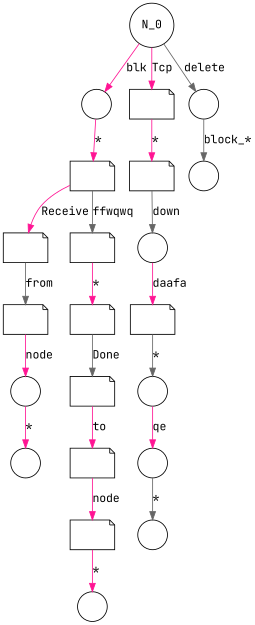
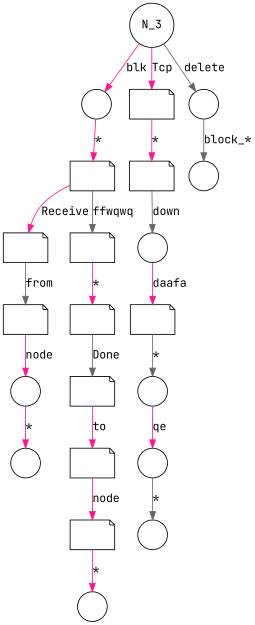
  strict digraph {
    fontname="JetBrains Mono"
    node [shape=circle fontname="JetBrains Mono"]
    edge [color=deeppink fontname="JetBrains Mono"]
    n1 [label=" "]
    n2 [label=" " shape=note]
-   N_0
+   N_0 [label=N_3]
    n4 [label=" " shape=note]
    n5 [label=" "]
    n6 [label=" " shape=note]
    n7 [label=" " shape=note]
    n8 [label=" " shape=note]
    n9 [label=" "]
    n10 [label=" "]
    n11 [label=" " shape=note]
    n12 [label=" " shape=note]
    n13 [label=" " shape=note]
    n14 [label=" " shape=note]
    n15 [label=" "]
    n16 [label=" " shape=note]
    n17 [label=" "]
    n18 [label=" " shape=note]
    n19 [label=" "]
    n20 [label=" "]
    n21 [label=" "]
    n22 [label=" "]
    n1 -> n2 [label="*"]
    n2 -> n6 [label=Receive]
    n2 -> n7 [label=ffwqwq color=gray40]
    N_0 -> n1 [label=blk]
    N_0 -> n4 [label=Tcp]
    N_0 -> n5 [label=delete color=gray40]
    n4 -> n16 [label="*"]
    n5 -> n22 [label="block_*" color=gray40]
    n6 -> n8 [label=from color=gray40]
    n7 -> n11 [label="*"]
    n8 -> n9 [label="node"]
    n9 -> n10 [label="*"]
    n11 -> n12 [label=Done color=gray40]
    n12 -> n13 [label=to]
    n13 -> n14 [label="node"]
    n14 -> n15 [label="*"]
    n16 -> n17 [label=down color=gray40]
    n17 -> n18 [label=daafa]
    n18 -> n19 [label="*" color=gray40]
    n19 -> n20 [label=qe]
    n20 -> n21 [label="*" color=gray40]
  }
